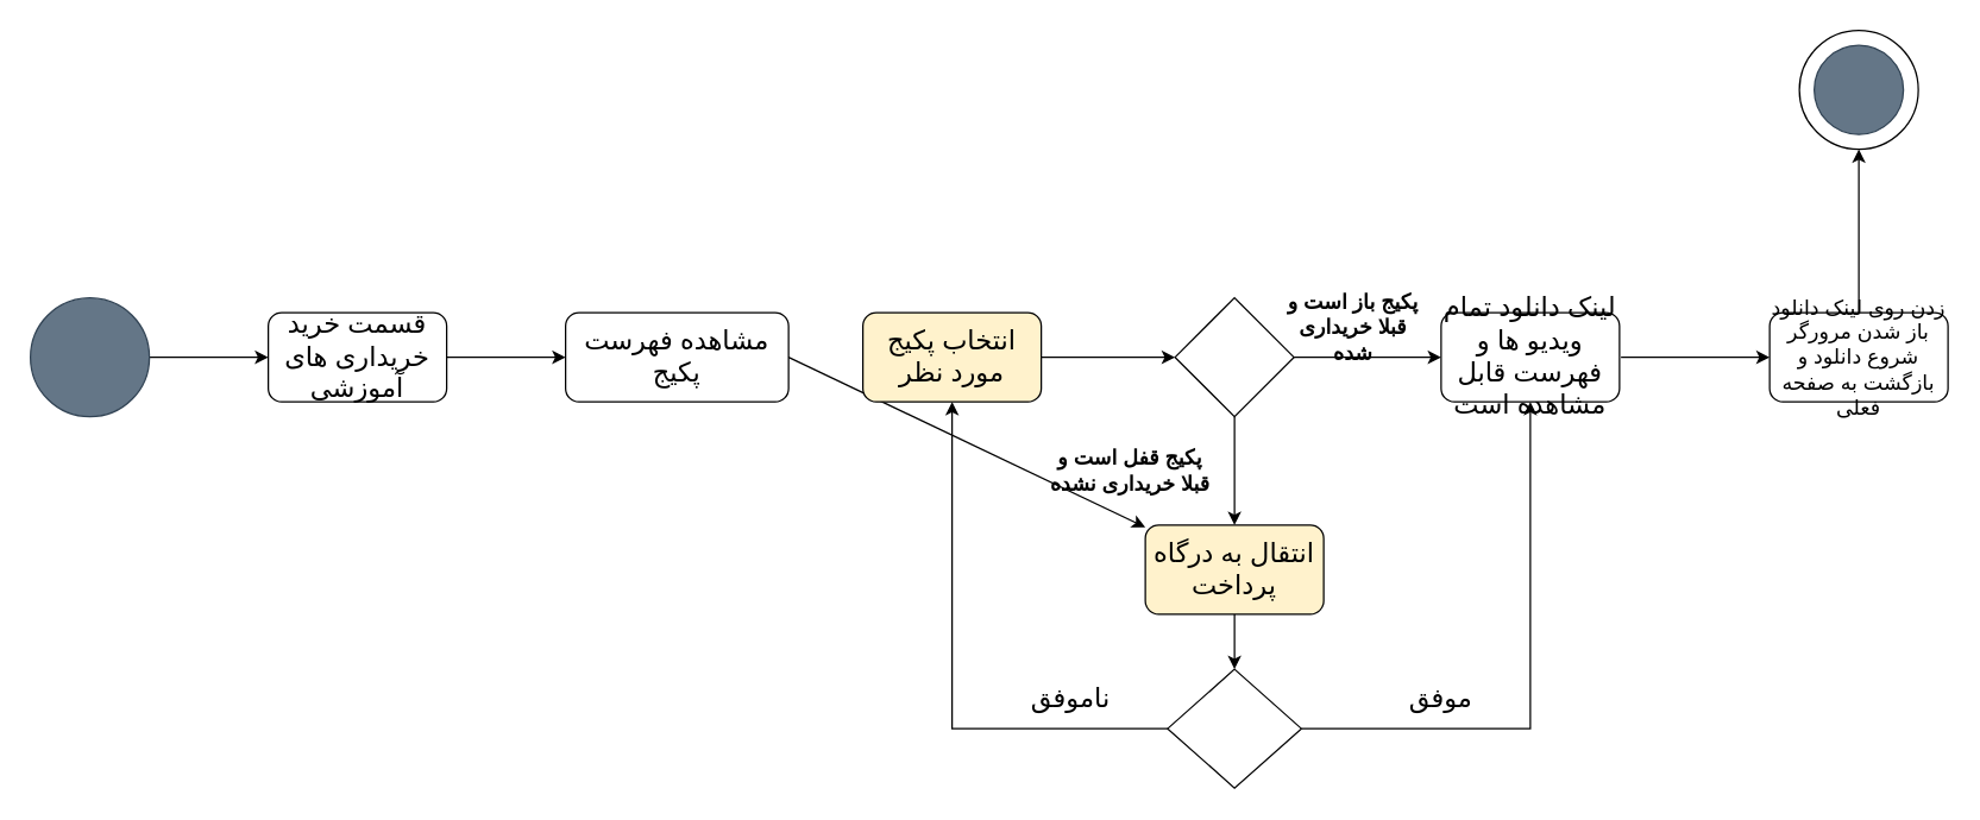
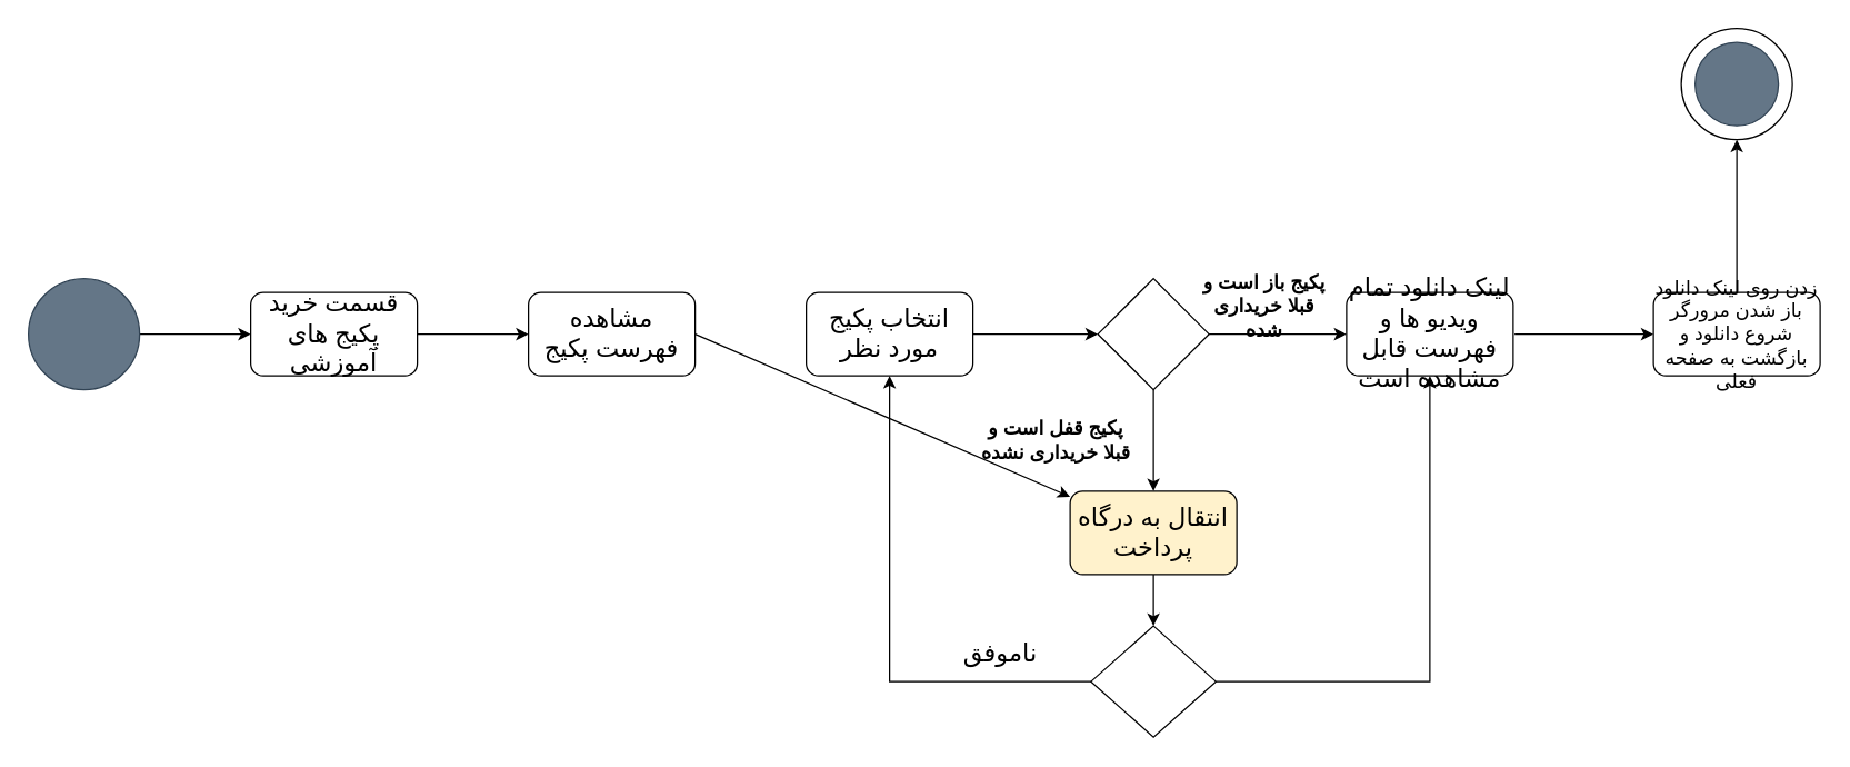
  <mxCell id="0" />
  <mxCell id="1" parent="0" />
- <mxCell id="2" value="&lt;font style=&quot;font-size: 18px&quot;&gt;قسمت خرید خریداری های آموزشی&lt;/font&gt;" style="rounded=1;whiteSpace=wrap;html=1;" parent="1" vertex="1"><mxGeometry x="180" y="210" width="120" height="60" as="geometry" /></mxCell>
- <mxCell id="3" value="&lt;font style=&quot;font-size: 18px&quot;&gt;مشاهده فهرست پکیج&lt;/font&gt;" style="rounded=1;whiteSpace=wrap;html=1;" parent="1" vertex="1"><mxGeometry x="380" y="210" width="150" height="60" as="geometry" /></mxCell>
+ <mxCell id="2" value="&lt;font style=&quot;font-size: 18px&quot;&gt;قسمت خرید پکیج های آموزشی&lt;/font&gt;" style="rounded=1;whiteSpace=wrap;html=1;" parent="1" vertex="1"><mxGeometry x="180" y="210" width="120" height="60" as="geometry" /></mxCell>
+ <mxCell id="3" value="&lt;font style=&quot;font-size: 18px&quot;&gt;مشاهده فهرست پکیج&lt;/font&gt;" style="rounded=1;whiteSpace=wrap;html=1;" parent="1" vertex="1"><mxGeometry x="380" y="210" width="120" height="60" as="geometry" /></mxCell>
  <mxCell id="4" style="edgeStyle=orthogonalEdgeStyle;rounded=0;orthogonalLoop=1;jettySize=auto;html=1;exitX=0.5;exitY=1;exitDx=0;exitDy=0;entryX=0.5;entryY=0;entryDx=0;entryDy=0;" edge="1" parent="1" source="5" target="25"><mxGeometry relative="1" as="geometry" /></mxCell>
  <mxCell id="5" value="&lt;font style=&quot;font-size: 18px&quot;&gt;انتقال به درگاه پرداخت&lt;/font&gt;" style="rounded=1;whiteSpace=wrap;html=1;fillColor=#fff2cc;" parent="1" vertex="1"><mxGeometry x="770" y="353" width="120" height="60" as="geometry" /></mxCell>
  <mxCell id="6" value="" style="endArrow=classic;html=1;exitX=1;exitY=0.5;exitDx=0;exitDy=0;" parent="1" source="3" target="5" edge="1"><mxGeometry width="50" height="50" relative="1" as="geometry"><mxPoint x="510" y="270" as="sourcePoint" /><mxPoint x="560" y="220" as="targetPoint" /></mxGeometry></mxCell>
  <mxCell id="7" value="" style="endArrow=classic;html=1;exitX=1;exitY=0.5;exitDx=0;exitDy=0;entryX=0;entryY=0.5;entryDx=0;entryDy=0;" parent="1" source="2" target="3" edge="1"><mxGeometry width="50" height="50" relative="1" as="geometry"><mxPoint x="310" y="270" as="sourcePoint" /><mxPoint x="360" y="220" as="targetPoint" /></mxGeometry></mxCell>
- <mxCell id="8" value="&lt;font style=&quot;font-size: 18px&quot;&gt;انتخاب پکیج مورد نظر&lt;/font&gt;" style="rounded=1;whiteSpace=wrap;html=1;fillColor=#fff2cc;" parent="1" vertex="1"><mxGeometry x="580" y="210" width="120" height="60" as="geometry" /></mxCell>
+ <mxCell id="8" value="&lt;font style=&quot;font-size: 18px&quot;&gt;انتخاب پکیج مورد نظر&lt;/font&gt;" style="rounded=1;whiteSpace=wrap;html=1;" parent="1" vertex="1"><mxGeometry x="580" y="210" width="120" height="60" as="geometry" /></mxCell>
  <mxCell id="9" value="" style="rhombus;whiteSpace=wrap;html=1;" parent="1" vertex="1"><mxGeometry x="790" y="200" width="80" height="80" as="geometry" /></mxCell>
  <mxCell id="10" value="" style="endArrow=classic;html=1;entryX=0;entryY=0.5;entryDx=0;entryDy=0;" parent="1" target="9" edge="1"><mxGeometry width="50" height="50" relative="1" as="geometry"><mxPoint x="700" y="240" as="sourcePoint" /><mxPoint x="750" y="190" as="targetPoint" /></mxGeometry></mxCell>
  <mxCell id="11" value="&lt;font style=&quot;font-size: 18px&quot;&gt;لینک دانلود تمام ویدیو ها و فهرست قابل مشاهده است&lt;/font&gt;" style="rounded=1;whiteSpace=wrap;html=1;" parent="1" vertex="1"><mxGeometry x="969" y="210" width="120" height="60" as="geometry" /></mxCell>
  <mxCell id="12" value="" style="endArrow=classic;html=1;entryX=0;entryY=0.5;entryDx=0;entryDy=0;" parent="1" target="11" edge="1"><mxGeometry width="50" height="50" relative="1" as="geometry"><mxPoint x="870" y="240" as="sourcePoint" /><mxPoint x="920" y="190" as="targetPoint" /></mxGeometry></mxCell>
  <mxCell id="13" value="&lt;font style=&quot;font-size: 14px&quot;&gt;&lt;b&gt;پکیج باز است و قبلا خریداری شده&lt;/b&gt;&lt;/font&gt;" style="text;html=1;strokeColor=none;fillColor=none;align=center;verticalAlign=middle;whiteSpace=wrap;rounded=0;" parent="1" vertex="1"><mxGeometry x="860" y="210" width="100" height="20" as="geometry" /></mxCell>
  <mxCell id="14" value="" style="endArrow=classic;html=1;exitX=0.5;exitY=1;exitDx=0;exitDy=0;entryX=0.5;entryY=0;entryDx=0;entryDy=0;" parent="1" source="9" target="5" edge="1"><mxGeometry width="50" height="50" relative="1" as="geometry"><mxPoint x="830" y="330" as="sourcePoint" /><mxPoint x="880" y="280" as="targetPoint" /></mxGeometry></mxCell>
  <mxCell id="15" value="&lt;font style=&quot;font-size: 14px&quot;&gt;&lt;b&gt;پکیج قفل است و قبلا خریداری نشده&lt;/b&gt;&lt;/font&gt;" style="text;html=1;strokeColor=none;fillColor=none;align=center;verticalAlign=middle;whiteSpace=wrap;rounded=0;" parent="1" vertex="1"><mxGeometry x="700" y="306" width="120" height="20" as="geometry" /></mxCell>
  <mxCell id="16" style="edgeStyle=orthogonalEdgeStyle;rounded=0;orthogonalLoop=1;jettySize=auto;html=1;exitX=0.5;exitY=0;exitDx=0;exitDy=0;entryX=0.5;entryY=1;entryDx=0;entryDy=0;" parent="1" source="17" target="21" edge="1"><mxGeometry relative="1" as="geometry" /></mxCell>
  <mxCell id="17" value="&lt;font style=&quot;font-size: 14px&quot;&gt;زدن روی لینک دانلود باز شدن مرورگر شروع دانلود و بازگشت به صفحه فعلی&lt;/font&gt;" style="rounded=1;whiteSpace=wrap;html=1;" parent="1" vertex="1"><mxGeometry x="1190" y="210" width="120" height="60" as="geometry" /></mxCell>
  <mxCell id="18" value="" style="endArrow=classic;html=1;entryX=0;entryY=0.5;entryDx=0;entryDy=0;" parent="1" target="17" edge="1"><mxGeometry width="50" height="50" relative="1" as="geometry"><mxPoint x="1090" y="240" as="sourcePoint" /><mxPoint x="1140" y="190" as="targetPoint" /></mxGeometry></mxCell>
  <mxCell id="19" value="" style="edgeStyle=orthogonalEdgeStyle;rounded=0;orthogonalLoop=1;jettySize=auto;html=1;entryX=0;entryY=0.5;entryDx=0;entryDy=0;" parent="1" source="20" target="2" edge="1"><mxGeometry relative="1" as="geometry"><mxPoint x="109.667" y="140.333" as="targetPoint" /></mxGeometry></mxCell>
  <mxCell id="20" value="" style="ellipse;whiteSpace=wrap;html=1;aspect=fixed;fillColor=#647687;strokeColor=#314354;fontColor=#ffffff;" parent="1" vertex="1"><mxGeometry x="20" y="200" width="80" height="80" as="geometry" /></mxCell>
  <mxCell id="21" value="" style="ellipse;whiteSpace=wrap;html=1;aspect=fixed;" parent="1" vertex="1"><mxGeometry x="1210" y="20" width="80" height="80" as="geometry" /></mxCell>
  <mxCell id="22" value="" style="ellipse;whiteSpace=wrap;html=1;aspect=fixed;fillColor=#647687;strokeColor=#314354;fontColor=#ffffff;" parent="1" vertex="1"><mxGeometry x="1220" y="30" width="60" height="60" as="geometry" /></mxCell>
  <mxCell id="23" style="edgeStyle=orthogonalEdgeStyle;rounded=0;orthogonalLoop=1;jettySize=auto;html=1;entryX=0.5;entryY=1;entryDx=0;entryDy=0;" edge="1" parent="1" source="25" target="11"><mxGeometry relative="1" as="geometry" /></mxCell>
  <mxCell id="24" style="edgeStyle=orthogonalEdgeStyle;rounded=0;orthogonalLoop=1;jettySize=auto;html=1;entryX=0.5;entryY=1;entryDx=0;entryDy=0;" edge="1" parent="1" source="25" target="8"><mxGeometry relative="1" as="geometry" /></mxCell>
  <mxCell id="25" value="" style="rhombus;whiteSpace=wrap;html=1;" vertex="1" parent="1"><mxGeometry x="785" y="450" width="90" height="80" as="geometry" /></mxCell>
- <mxCell id="26" value="&lt;font style=&quot;font-size: 18px&quot;&gt;موفق&lt;/font&gt;" style="text;html=1;strokeColor=none;fillColor=none;align=center;verticalAlign=middle;whiteSpace=wrap;rounded=0;" vertex="1" parent="1"><mxGeometry x="949" y="460" width="40" height="20" as="geometry" /></mxCell>
  <mxCell id="27" value="&lt;font style=&quot;font-size: 18px&quot;&gt;ناموفق&lt;/font&gt;" style="text;html=1;strokeColor=none;fillColor=none;align=center;verticalAlign=middle;whiteSpace=wrap;rounded=0;" vertex="1" parent="1"><mxGeometry x="700" y="460" width="40" height="20" as="geometry" /></mxCell>
